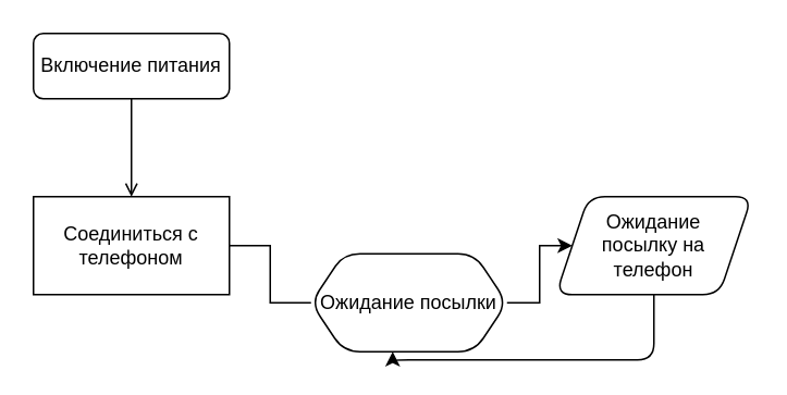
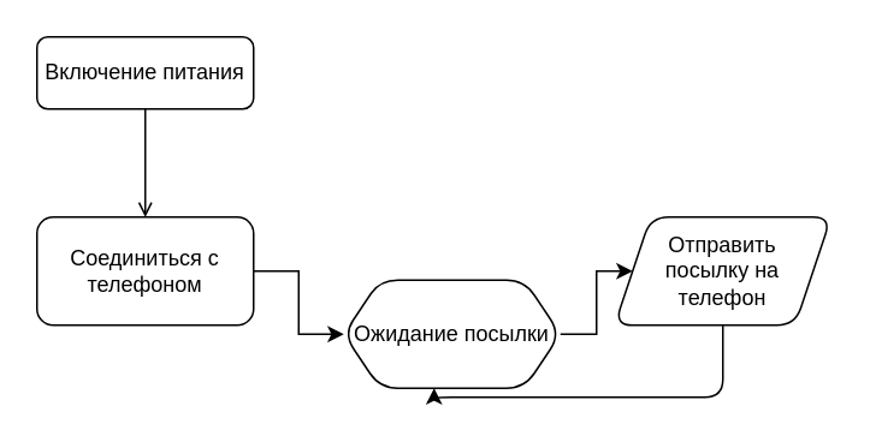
  <mxCell id="0" />
  <mxCell id="1" parent="0" />
  <mxCell id="2" value="" style="edgeStyle=orthogonalEdgeStyle;rounded=1;orthogonalLoop=1;jettySize=auto;html=1;endArrow=open;" parent="1" source="3" target="5" edge="1"><mxGeometry relative="1" as="geometry"><mxPoint x="80" y="120" as="targetPoint" /></mxGeometry></mxCell>
  <mxCell id="3" value="Включение питания" style="whiteSpace=wrap;html=1;fontSize=12;glass=0;strokeWidth=1;shadow=0;rounded=1;" parent="1" vertex="1"><mxGeometry x="20" y="20" width="120" height="40" as="geometry" /></mxCell>
- <mxCell id="4" style="edgeStyle=orthogonalEdgeStyle;rounded=0;orthogonalLoop=1;jettySize=auto;html=1;endArrow=none;" edge="1" parent="1" source="5" target="7"><mxGeometry relative="1" as="geometry" /></mxCell>
- <mxCell id="5" value="Соединиться с телефоном" style="whiteSpace=wrap;html=1;rounded=0;" vertex="1" parent="1"><mxGeometry x="20" y="120" width="120" height="60" as="geometry" /></mxCell>
+ <mxCell id="4" style="edgeStyle=orthogonalEdgeStyle;rounded=0;orthogonalLoop=1;jettySize=auto;html=1;" edge="1" parent="1" source="5" target="7"><mxGeometry relative="1" as="geometry" /></mxCell>
+ <mxCell id="5" value="Соединиться с телефоном" style="whiteSpace=wrap;html=1;rounded=1;" vertex="1" parent="1"><mxGeometry x="20" y="120" width="120" height="60" as="geometry" /></mxCell>
  <mxCell id="6" style="edgeStyle=orthogonalEdgeStyle;rounded=0;orthogonalLoop=1;jettySize=auto;html=1;" edge="1" parent="1" source="7" target="9"><mxGeometry relative="1" as="geometry" /></mxCell>
  <mxCell id="7" value="Ожидание посылки" style="shape=hexagon;perimeter=hexagonPerimeter2;whiteSpace=wrap;html=1;fixedSize=1;rounded=1;" vertex="1" parent="1"><mxGeometry x="190" y="155" width="120" height="60" as="geometry" /></mxCell>
  <mxCell id="8" style="edgeStyle=orthogonalEdgeStyle;rounded=1;orthogonalLoop=1;jettySize=auto;html=1;" edge="1" parent="1" source="9" target="7"><mxGeometry relative="1" as="geometry"><Array as="points"><mxPoint x="400" y="220" /><mxPoint x="240" y="220" /></Array></mxGeometry></mxCell>
- <mxCell id="9" value="Ожидание &lt;br&gt;посылку на &lt;br&gt;телефон" style="shape=parallelogram;perimeter=parallelogramPerimeter;whiteSpace=wrap;html=1;fixedSize=1;rounded=1;" vertex="1" parent="1"><mxGeometry x="340" y="120" width="120" height="60" as="geometry" /></mxCell>
+ <mxCell id="9" value="Отправить &lt;br&gt;посылку на &lt;br&gt;телефон" style="shape=parallelogram;perimeter=parallelogramPerimeter;whiteSpace=wrap;html=1;fixedSize=1;rounded=1;" vertex="1" parent="1"><mxGeometry x="340" y="120" width="120" height="60" as="geometry" /></mxCell>
